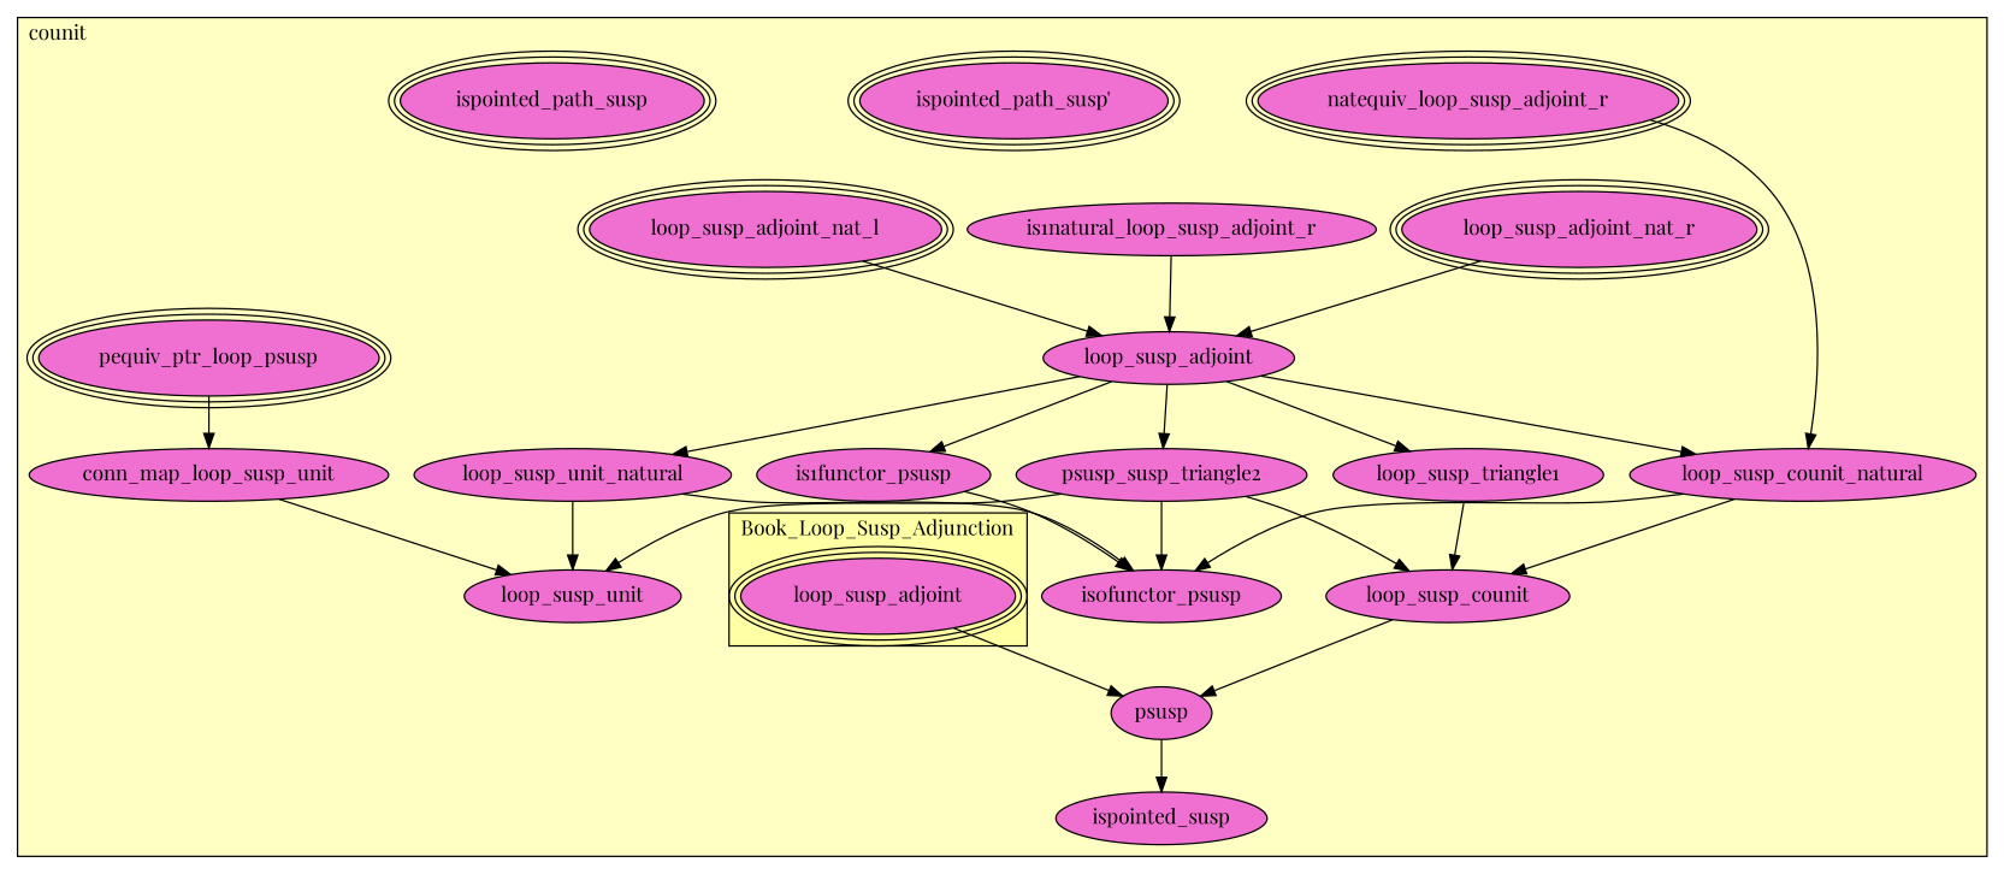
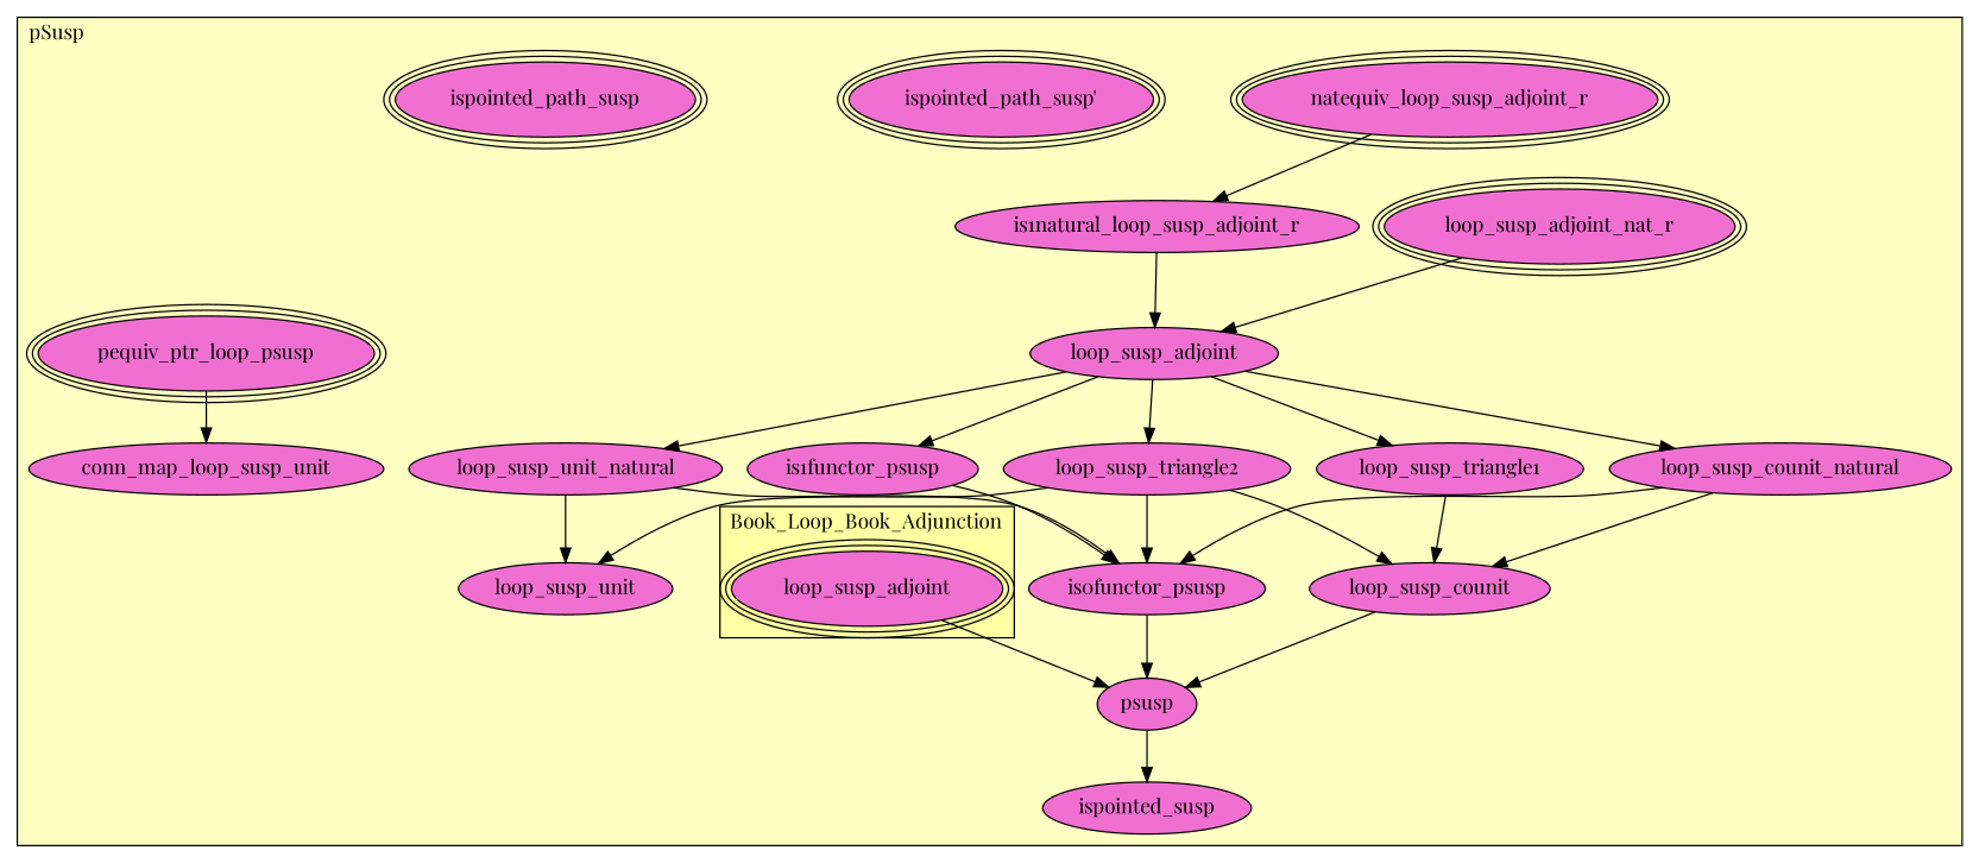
  digraph {
    fontname="Playfair Display"
    node [fillcolor="#F070D1" fontname="Playfair Display" style=filled]
    edge [fontname="Playfair Display"]
    n1 [label=loop_susp_adjoint peripheries=3]
    n2 [label=natequiv_loop_susp_adjoint_r peripheries=3]
    n3 [label=is1natural_loop_susp_adjoint_r]
-   n4 [label=loop_susp_adjoint_nat_l peripheries=3]
    n5 [label=loop_susp_adjoint_nat_r peripheries=3]
    n6 [label=loop_susp_adjoint]
-   n7 [label=psusp_susp_triangle2]
+   n7 [label=loop_susp_triangle2]
    n8 [label=loop_susp_triangle1]
    n9 [label=loop_susp_counit_natural]
    n10 [label=loop_susp_counit]
    n11 [label=loop_susp_unit_natural]
    n12 [label=pequiv_ptr_loop_psusp peripheries=3]
    n13 [label=conn_map_loop_susp_unit]
    n14 [label=loop_susp_unit]
    n15 [label=is1functor_psusp]
    n16 [label=is0functor_psusp]
    n17 [label=psusp]
    n18 [label="ispointed_path_susp'" peripheries=3]
    n19 [label=ispointed_path_susp peripheries=3]
    n20 [label=ispointed_susp]
    subgraph cluster_1 {
      fillcolor="#FFFFC3"
-     label=counit
+     label=pSusp
      labeljust=l
      style=filled
      n2
      n3
-     n4
      n5
      n6
      n7
      n8
      n9
      n10
      n11
      n12
      n13
      n14
      n15
      n16
      n17
      n18
      n19
      n20
      subgraph cluster_2 {
        fillcolor="#FFFFA3"
-       label=Book_Loop_Susp_Adjunction
+       label=Book_Loop_Book_Adjunction
        labeljust=l
        style=filled
        n1
      }
    }
    n1 -> n17
-   n2 -> n9
+   n2 -> n3
    n3 -> n6
-   n4 -> n6
    n5 -> n6
    n6 -> n7
    n6 -> n8
    n6 -> n9
    n6 -> n11
    n6 -> n15
    n7 -> n10
    n7 -> n14
    n7 -> n16
    n8 -> n10
    n9 -> n10
    n9 -> n16
    n10 -> n17
    n11 -> n14
    n11 -> n16
    n12 -> n13
-   n13 -> n14
    n15 -> n16
+   n16 -> n17
    n17 -> n20
  }
